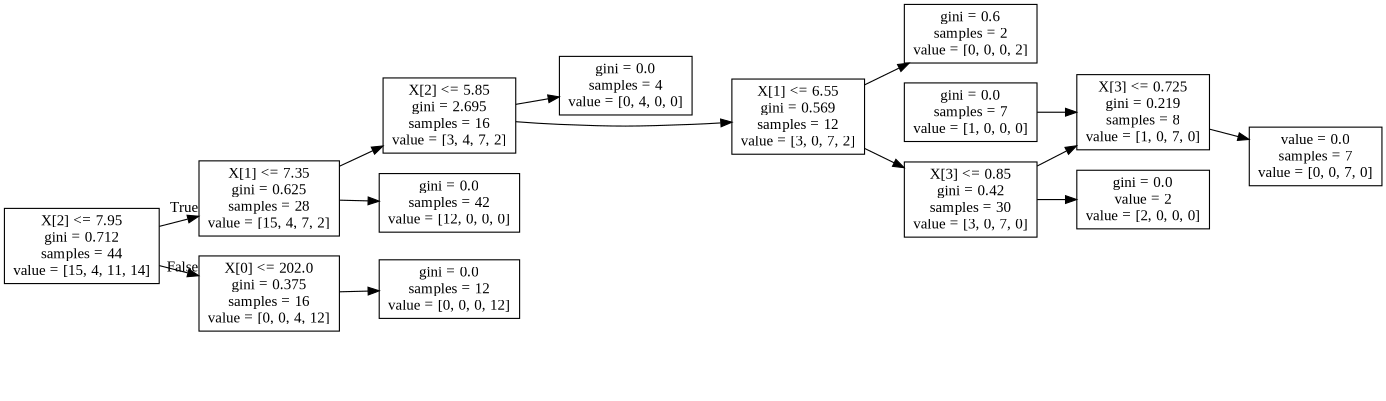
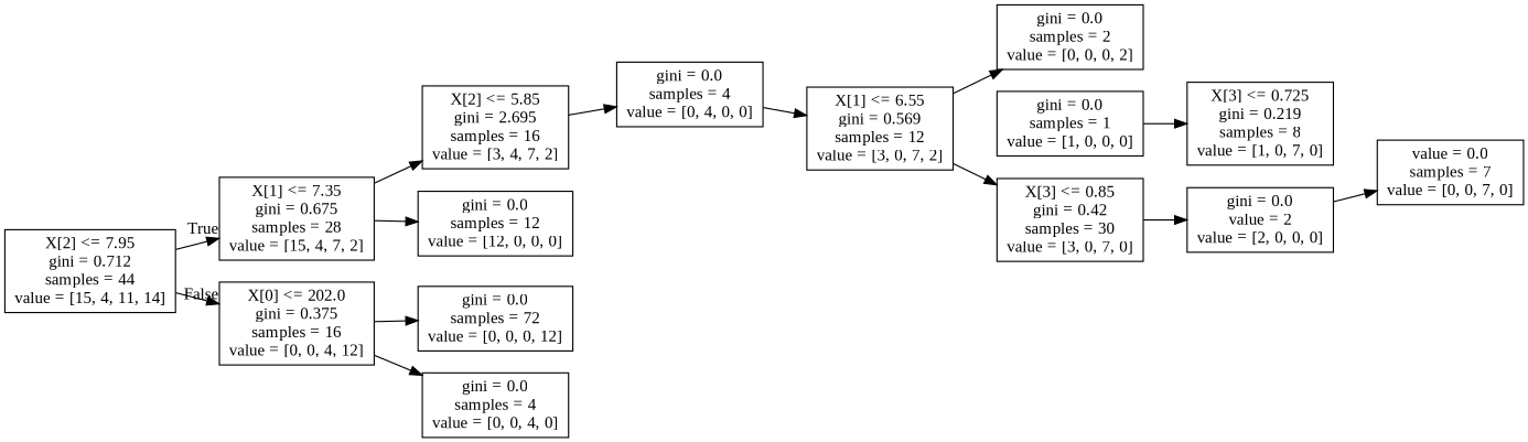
  digraph {
    fontname="Liberation Serif"
    rankdir=LR
    node [fontname="Liberation Serif" shape=box]
    edge [fontname="Liberation Serif"]
    n1 [label="X[2] <= 7.95\ngini = 0.712\nsamples = 44\nvalue = [15, 4, 11, 14]"]
-   n2 [label="X[1] <= 7.35\ngini = 0.625\nsamples = 28\nvalue = [15, 4, 7, 2]"]
+   n2 [label="X[1] <= 7.35\ngini = 0.675\nsamples = 28\nvalue = [15, 4, 7, 2]"]
    n3 [label="X[0] <= 202.0\ngini = 0.375\nsamples = 16\nvalue = [0, 0, 4, 12]"]
    n4 [label="X[2] <= 5.85\ngini = 2.695\nsamples = 16\nvalue = [3, 4, 7, 2]"]
-   n5 [label="gini = 0.0\nsamples = 42\nvalue = [12, 0, 0, 0]"]
-   n6 [label="gini = 0.0\nsamples = 12\nvalue = [0, 0, 0, 12]"]
+   n5 [label="gini = 0.0\nsamples = 12\nvalue = [12, 0, 0, 0]"]
+   n6 [label="gini = 0.0\nsamples = 72\nvalue = [0, 0, 0, 12]"]
+   n7 [label="gini = 0.0\nsamples = 4\nvalue = [0, 0, 4, 0]"]
    n8 [label="gini = 0.0\nsamples = 4\nvalue = [0, 4, 0, 0]"]
    n9 [label="X[1] <= 6.55\ngini = 0.569\nsamples = 12\nvalue = [3, 0, 7, 2]"]
-   n10 [label="gini = 0.6\nsamples = 2\nvalue = [0, 0, 0, 2]"]
+   n10 [label="gini = 0.0\nsamples = 2\nvalue = [0, 0, 0, 2]"]
    n11 [label="X[3] <= 0.85\ngini = 0.42\nsamples = 30\nvalue = [3, 0, 7, 0]"]
    n12 [label="X[3] <= 0.725\ngini = 0.219\nsamples = 8\nvalue = [1, 0, 7, 0]"]
    n13 [label="gini = 0.0\nvalue = 2\nvalue = [2, 0, 0, 0]"]
    n14 [label="value = 0.0\nsamples = 7\nvalue = [0, 0, 7, 0]"]
-   n15 [label="gini = 0.0\nsamples = 7\nvalue = [1, 0, 0, 0]"]
+   n15 [label="gini = 0.0\nsamples = 1\nvalue = [1, 0, 0, 0]"]
    n1 -> n2 [headlabel=True labelangle=45 labeldistance=2.5]
    n1 -> n3 [headlabel=False labelangle=-45 labeldistance=2.5]
    n2 -> n4
    n2 -> n5
    n3 -> n6
+   n3 -> n7
    n4 -> n8
-   n4 -> n9
+   n8 -> n9
    n9 -> n10
    n9 -> n11
-   n11 -> n12
    n11 -> n13
-   n12 -> n14
+   n13 -> n14
    n15 -> n12
  }
